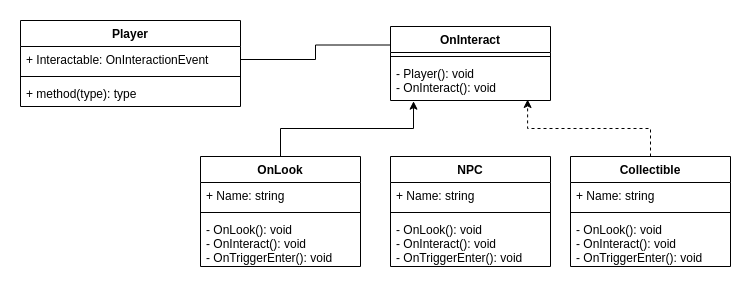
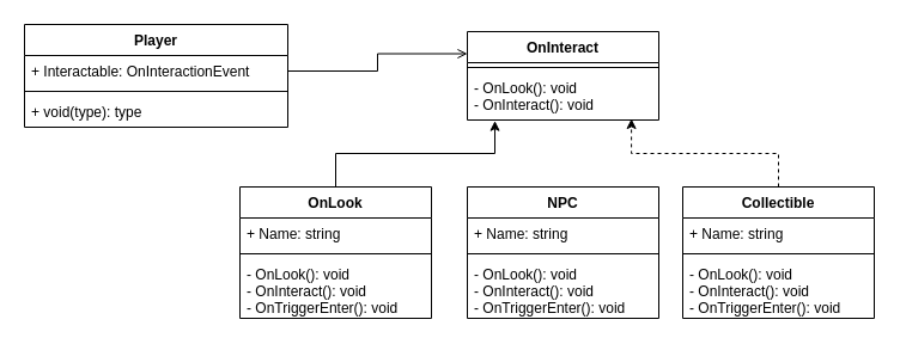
  <mxCell id="0" />
  <mxCell id="1" parent="0" />
  <mxCell id="2" value="OnInteract" style="swimlane;fontStyle=1;align=center;verticalAlign=top;childLayout=stackLayout;horizontal=1;startSize=26;horizontalStack=0;resizeParent=1;resizeParentMax=0;resizeLast=0;collapsible=1;marginBottom=0;" vertex="1" parent="1"><mxGeometry x="390" y="26" width="160" height="74" as="geometry" /></mxCell>
  <mxCell id="3" value="" style="line;strokeWidth=1;fillColor=none;align=left;verticalAlign=middle;spacingTop=-1;spacingLeft=3;spacingRight=3;rotatable=0;labelPosition=right;points=[];portConstraint=eastwest;strokeColor=inherit;" vertex="1" parent="2"><mxGeometry y="26" width="160" height="8" as="geometry" /></mxCell>
- <mxCell id="4" value="- Player(): void&#10;- OnInteract(): void" style="text;strokeColor=none;fillColor=none;align=left;verticalAlign=top;spacingLeft=4;spacingRight=4;overflow=hidden;rotatable=0;points=[[0,0.5],[1,0.5]];portConstraint=eastwest;" vertex="1" parent="2"><mxGeometry y="34" width="160" height="40" as="geometry" /></mxCell>
+ <mxCell id="4" value="- OnLook(): void&#10;- OnInteract(): void" style="text;strokeColor=none;fillColor=none;align=left;verticalAlign=top;spacingLeft=4;spacingRight=4;overflow=hidden;rotatable=0;points=[[0,0.5],[1,0.5]];portConstraint=eastwest;" vertex="1" parent="2"><mxGeometry y="34" width="160" height="40" as="geometry" /></mxCell>
  <mxCell id="5" value="Player" style="swimlane;fontStyle=1;align=center;verticalAlign=top;childLayout=stackLayout;horizontal=1;startSize=26;horizontalStack=0;resizeParent=1;resizeParentMax=0;resizeLast=0;collapsible=1;marginBottom=0;" vertex="1" parent="1"><mxGeometry x="20" y="20" width="220" height="86" as="geometry" /></mxCell>
  <mxCell id="6" value="+ Interactable: OnInteractionEvent" style="text;strokeColor=none;fillColor=none;align=left;verticalAlign=top;spacingLeft=4;spacingRight=4;overflow=hidden;rotatable=0;points=[[0,0.5],[1,0.5]];portConstraint=eastwest;" vertex="1" parent="5"><mxGeometry y="26" width="220" height="26" as="geometry" /></mxCell>
  <mxCell id="7" value="" style="line;strokeWidth=1;fillColor=none;align=left;verticalAlign=middle;spacingTop=-1;spacingLeft=3;spacingRight=3;rotatable=0;labelPosition=right;points=[];portConstraint=eastwest;strokeColor=inherit;" vertex="1" parent="5"><mxGeometry y="52" width="220" height="8" as="geometry" /></mxCell>
- <mxCell id="8" value="+ method(type): type" style="text;strokeColor=none;fillColor=none;align=left;verticalAlign=top;spacingLeft=4;spacingRight=4;overflow=hidden;rotatable=0;points=[[0,0.5],[1,0.5]];portConstraint=eastwest;" vertex="1" parent="5"><mxGeometry y="60" width="220" height="26" as="geometry" /></mxCell>
+ <mxCell id="8" value="+ void(type): type" style="text;strokeColor=none;fillColor=none;align=left;verticalAlign=top;spacingLeft=4;spacingRight=4;overflow=hidden;rotatable=0;points=[[0,0.5],[1,0.5]];portConstraint=eastwest;" vertex="1" parent="5"><mxGeometry y="60" width="220" height="26" as="geometry" /></mxCell>
  <mxCell id="9" style="edgeStyle=orthogonalEdgeStyle;rounded=0;orthogonalLoop=1;jettySize=auto;html=1;entryX=0.144;entryY=1.017;entryDx=0;entryDy=0;entryPerimeter=0;" edge="1" parent="1" source="10" target="4"><mxGeometry relative="1" as="geometry" /></mxCell>
  <mxCell id="10" value="OnLook" style="swimlane;fontStyle=1;align=center;verticalAlign=top;childLayout=stackLayout;horizontal=1;startSize=26;horizontalStack=0;resizeParent=1;resizeParentMax=0;resizeLast=0;collapsible=1;marginBottom=0;" vertex="1" parent="1"><mxGeometry y="156" width="160" height="110" as="geometry" x="200" /></mxCell>
  <mxCell id="11" value="+ Name: string" style="text;strokeColor=none;fillColor=none;align=left;verticalAlign=top;spacingLeft=4;spacingRight=4;overflow=hidden;rotatable=0;points=[[0,0.5],[1,0.5]];portConstraint=eastwest;" vertex="1" parent="10"><mxGeometry y="26" width="160" height="26" as="geometry" /></mxCell>
  <mxCell id="12" value="" style="line;strokeWidth=1;fillColor=none;align=left;verticalAlign=middle;spacingTop=-1;spacingLeft=3;spacingRight=3;rotatable=0;labelPosition=right;points=[];portConstraint=eastwest;strokeColor=inherit;" vertex="1" parent="10"><mxGeometry y="52" width="160" height="8" as="geometry" /></mxCell>
  <mxCell id="13" value="- OnLook(): void&#10;- OnInteract(): void&#10;- OnTriggerEnter(): void" style="text;strokeColor=none;fillColor=none;align=left;verticalAlign=top;spacingLeft=4;spacingRight=4;overflow=hidden;rotatable=0;points=[[0,0.5],[1,0.5]];portConstraint=eastwest;" vertex="1" parent="10"><mxGeometry y="60" width="160" height="50" as="geometry" /></mxCell>
  <mxCell id="14" value="NPC" style="swimlane;fontStyle=1;align=center;verticalAlign=top;childLayout=stackLayout;horizontal=1;startSize=26;horizontalStack=0;resizeParent=1;resizeParentMax=0;resizeLast=0;collapsible=1;marginBottom=0;" vertex="1" parent="1"><mxGeometry x="390" y="156" width="160" height="110" as="geometry" /></mxCell>
  <mxCell id="15" value="+ Name: string" style="text;strokeColor=none;fillColor=none;align=left;verticalAlign=top;spacingLeft=4;spacingRight=4;overflow=hidden;rotatable=0;points=[[0,0.5],[1,0.5]];portConstraint=eastwest;" vertex="1" parent="14"><mxGeometry y="26" width="160" height="26" as="geometry" /></mxCell>
  <mxCell id="16" value="" style="line;strokeWidth=1;fillColor=none;align=left;verticalAlign=middle;spacingTop=-1;spacingLeft=3;spacingRight=3;rotatable=0;labelPosition=right;points=[];portConstraint=eastwest;strokeColor=inherit;" vertex="1" parent="14"><mxGeometry y="52" width="160" height="8" as="geometry" /></mxCell>
  <mxCell id="17" value="- OnLook(): void&#10;- OnInteract(): void&#10;- OnTriggerEnter(): void" style="text;strokeColor=none;fillColor=none;align=left;verticalAlign=top;spacingLeft=4;spacingRight=4;overflow=hidden;rotatable=0;points=[[0,0.5],[1,0.5]];portConstraint=eastwest;" vertex="1" parent="14"><mxGeometry y="60" width="160" height="50" as="geometry" /></mxCell>
  <mxCell id="18" style="edgeStyle=orthogonalEdgeStyle;rounded=0;orthogonalLoop=1;jettySize=auto;html=1;entryX=0.857;entryY=0.975;entryDx=0;entryDy=0;entryPerimeter=0;dashed=1;" edge="1" parent="1" source="19" target="4"><mxGeometry relative="1" as="geometry" /></mxCell>
  <mxCell id="19" value="Collectible" style="swimlane;fontStyle=1;align=center;verticalAlign=top;childLayout=stackLayout;horizontal=1;startSize=26;horizontalStack=0;resizeParent=1;resizeParentMax=0;resizeLast=0;collapsible=1;marginBottom=0;" vertex="1" parent="1"><mxGeometry x="570" y="156" width="160" height="110" as="geometry" /></mxCell>
  <mxCell id="20" value="+ Name: string" style="text;strokeColor=none;fillColor=none;align=left;verticalAlign=top;spacingLeft=4;spacingRight=4;overflow=hidden;rotatable=0;points=[[0,0.5],[1,0.5]];portConstraint=eastwest;" vertex="1" parent="19"><mxGeometry y="26" width="160" height="26" as="geometry" /></mxCell>
  <mxCell id="21" value="" style="line;strokeWidth=1;fillColor=none;align=left;verticalAlign=middle;spacingTop=-1;spacingLeft=3;spacingRight=3;rotatable=0;labelPosition=right;points=[];portConstraint=eastwest;strokeColor=inherit;" vertex="1" parent="19"><mxGeometry y="52" width="160" height="8" as="geometry" /></mxCell>
  <mxCell id="22" value="- OnLook(): void&#10;- OnInteract(): void&#10;- OnTriggerEnter(): void" style="text;strokeColor=none;fillColor=none;align=left;verticalAlign=top;spacingLeft=4;spacingRight=4;overflow=hidden;rotatable=0;points=[[0,0.5],[1,0.5]];portConstraint=eastwest;" vertex="1" parent="19"><mxGeometry y="60" width="160" height="50" as="geometry" /></mxCell>
- <mxCell id="23" style="edgeStyle=orthogonalEdgeStyle;rounded=0;orthogonalLoop=1;jettySize=auto;html=1;entryX=0;entryY=0.25;entryDx=0;entryDy=0;endArrow=none;endFill=0;" edge="1" parent="1" source="6" target="2"><mxGeometry relative="1" as="geometry" /></mxCell>
+ <mxCell id="23" style="edgeStyle=orthogonalEdgeStyle;rounded=0;orthogonalLoop=1;jettySize=auto;html=1;entryX=0;entryY=0.25;entryDx=0;entryDy=0;endArrow=open;endFill=0;" edge="1" parent="1" source="6" target="2"><mxGeometry relative="1" as="geometry" /></mxCell>
